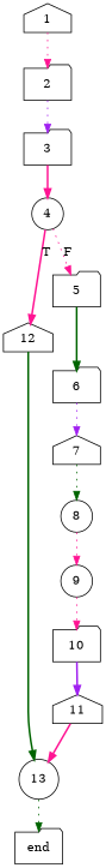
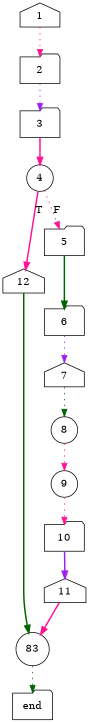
  digraph {
    node [shape=folder]
    edge [color=deeppink style=dotted]
    1 [shape=house]
    2
    3
    4 [shape=circle]
    12 [shape=house]
    5
-   13 [shape=circle]
+   13 [shape=circle label=83]
    6
    end
    7 [shape=house]
    8 [shape=circle]
    9 [shape=circle]
    10
    11 [shape=house]
    1 -> 2
    2 -> 3 [color=purple]
    3 -> 4 [style=bold]
    4 -> 12 [label=T style=bold]
    4 -> 5 [label=F]
    12 -> 13 [color=darkgreen style=bold]
    5 -> 6 [color=darkgreen style=bold]
    13 -> end [color=darkgreen]
    6 -> 7 [color=purple]
    7 -> 8 [color=darkgreen]
    8 -> 9
    9 -> 10
    10 -> 11 [color=purple style=bold]
    11 -> 13 [style=bold]
  }
